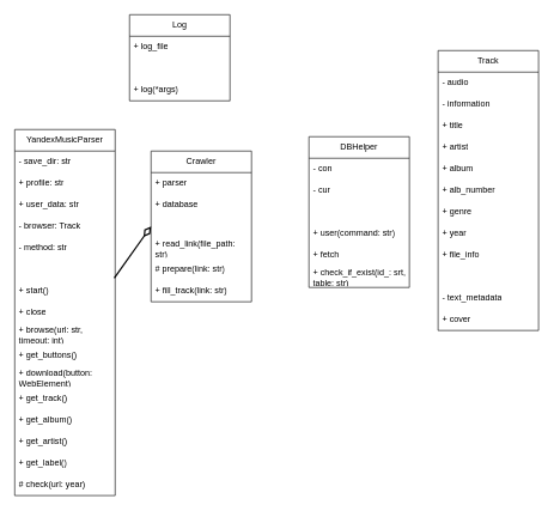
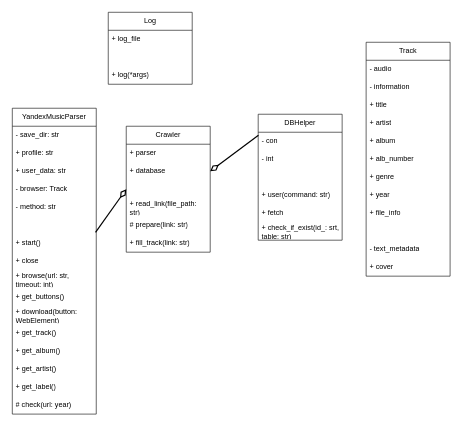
  <mxCell id="0" />
  <mxCell id="1" parent="0" />
  <mxCell id="2" value="YandexMusicParser" style="swimlane;fontStyle=0;childLayout=stackLayout;horizontal=1;startSize=30;horizontalStack=0;resizeParent=1;resizeParentMax=0;resizeLast=0;collapsible=1;marginBottom=0;whiteSpace=wrap;html=1;" parent="1" vertex="1"><mxGeometry x="20" y="180" width="140" height="510" as="geometry" /></mxCell>
  <mxCell id="3" value="- save_dir: str" style="text;strokeColor=none;fillColor=none;align=left;verticalAlign=middle;spacingLeft=4;spacingRight=4;overflow=hidden;points=[[0,0.5],[1,0.5]];portConstraint=eastwest;rotatable=0;whiteSpace=wrap;html=1;" parent="2" vertex="1"><mxGeometry y="30" width="140" height="30" as="geometry" /></mxCell>
  <mxCell id="4" value="+ profile: str" style="text;strokeColor=none;fillColor=none;align=left;verticalAlign=middle;spacingLeft=4;spacingRight=4;overflow=hidden;points=[[0,0.5],[1,0.5]];portConstraint=eastwest;rotatable=0;whiteSpace=wrap;html=1;" parent="2" vertex="1"><mxGeometry y="60" width="140" height="30" as="geometry" /></mxCell>
  <mxCell id="5" value="+ user_data: str" style="text;strokeColor=none;fillColor=none;align=left;verticalAlign=middle;spacingLeft=4;spacingRight=4;overflow=hidden;points=[[0,0.5],[1,0.5]];portConstraint=eastwest;rotatable=0;whiteSpace=wrap;html=1;" parent="2" vertex="1"><mxGeometry y="90" width="140" height="30" as="geometry" /></mxCell>
  <mxCell id="6" value="- browser: Track" style="text;strokeColor=none;fillColor=none;align=left;verticalAlign=middle;spacingLeft=4;spacingRight=4;overflow=hidden;points=[[0,0.5],[1,0.5]];portConstraint=eastwest;rotatable=0;whiteSpace=wrap;html=1;perimeterSpacing=3;glass=0;" parent="2" vertex="1"><mxGeometry y="120" width="140" height="30" as="geometry" /></mxCell>
  <mxCell id="7" value="- method: str" style="text;strokeColor=none;fillColor=none;align=left;verticalAlign=middle;spacingLeft=4;spacingRight=4;overflow=hidden;points=[[0,0.5],[1,0.5]];portConstraint=eastwest;rotatable=0;whiteSpace=wrap;html=1;perimeterSpacing=3;glass=0;" parent="2" vertex="1"><mxGeometry y="150" width="140" height="30" as="geometry" /></mxCell>
  <mxCell id="8" style="text;strokeColor=none;fillColor=none;align=left;verticalAlign=middle;spacingLeft=4;spacingRight=4;overflow=hidden;points=[[0,0.5],[1,0.5]];portConstraint=eastwest;rotatable=0;whiteSpace=wrap;html=1;perimeterSpacing=3;glass=0;" parent="2" vertex="1"><mxGeometry y="180" width="140" height="30" as="geometry" /></mxCell>
  <mxCell id="9" value="+ start()" style="text;strokeColor=none;fillColor=none;align=left;verticalAlign=middle;spacingLeft=4;spacingRight=4;overflow=hidden;points=[[0,0.5],[1,0.5]];portConstraint=eastwest;rotatable=0;whiteSpace=wrap;html=1;perimeterSpacing=3;glass=0;" parent="2" vertex="1"><mxGeometry y="210" width="140" height="30" as="geometry" /></mxCell>
  <mxCell id="10" value="+ close" style="text;strokeColor=none;fillColor=none;align=left;verticalAlign=middle;spacingLeft=4;spacingRight=4;overflow=hidden;points=[[0,0.5],[1,0.5]];portConstraint=eastwest;rotatable=0;whiteSpace=wrap;html=1;perimeterSpacing=3;glass=0;" parent="2" vertex="1"><mxGeometry y="240" width="140" height="30" as="geometry" /></mxCell>
  <mxCell id="11" value="+ browse(url: str, timeout: int)" style="text;strokeColor=none;fillColor=none;align=left;verticalAlign=middle;spacingLeft=4;spacingRight=4;overflow=hidden;points=[[0,0.5],[1,0.5]];portConstraint=eastwest;rotatable=0;whiteSpace=wrap;html=1;perimeterSpacing=3;glass=0;" parent="2" vertex="1"><mxGeometry y="270" width="140" height="30" as="geometry" /></mxCell>
  <mxCell id="12" value="+ get_buttons()" style="text;strokeColor=none;fillColor=none;align=left;verticalAlign=middle;spacingLeft=4;spacingRight=4;overflow=hidden;points=[[0,0.5],[1,0.5]];portConstraint=eastwest;rotatable=0;whiteSpace=wrap;html=1;perimeterSpacing=3;glass=0;" parent="2" vertex="1"><mxGeometry y="300" width="140" height="30" as="geometry" /></mxCell>
  <mxCell id="13" value="+ download(button: WebElement)" style="text;strokeColor=none;fillColor=none;align=left;verticalAlign=middle;spacingLeft=4;spacingRight=4;overflow=hidden;points=[[0,0.5],[1,0.5]];portConstraint=eastwest;rotatable=0;whiteSpace=wrap;html=1;perimeterSpacing=3;glass=0;" parent="2" vertex="1"><mxGeometry y="330" width="140" height="30" as="geometry" /></mxCell>
  <mxCell id="14" value="+ get_track()" style="text;strokeColor=none;fillColor=none;align=left;verticalAlign=middle;spacingLeft=4;spacingRight=4;overflow=hidden;points=[[0,0.5],[1,0.5]];portConstraint=eastwest;rotatable=0;whiteSpace=wrap;html=1;perimeterSpacing=3;glass=0;" parent="2" vertex="1"><mxGeometry y="360" width="140" height="30" as="geometry" /></mxCell>
  <mxCell id="15" value="+ get_album()" style="text;strokeColor=none;fillColor=none;align=left;verticalAlign=middle;spacingLeft=4;spacingRight=4;overflow=hidden;points=[[0,0.5],[1,0.5]];portConstraint=eastwest;rotatable=0;whiteSpace=wrap;html=1;perimeterSpacing=3;glass=0;" parent="2" vertex="1"><mxGeometry y="390" width="140" height="30" as="geometry" /></mxCell>
  <mxCell id="16" value="+ get_artist()" style="text;strokeColor=none;fillColor=none;align=left;verticalAlign=middle;spacingLeft=4;spacingRight=4;overflow=hidden;points=[[0,0.5],[1,0.5]];portConstraint=eastwest;rotatable=0;whiteSpace=wrap;html=1;perimeterSpacing=3;glass=0;" parent="2" vertex="1"><mxGeometry y="420" width="140" height="30" as="geometry" /></mxCell>
  <mxCell id="17" value="+ get_label()" style="text;strokeColor=none;fillColor=none;align=left;verticalAlign=middle;spacingLeft=4;spacingRight=4;overflow=hidden;points=[[0,0.5],[1,0.5]];portConstraint=eastwest;rotatable=0;whiteSpace=wrap;html=1;perimeterSpacing=3;glass=0;" parent="2" vertex="1"><mxGeometry y="450" width="140" height="30" as="geometry" /></mxCell>
  <mxCell id="18" value="# check(url: year)" style="text;strokeColor=none;fillColor=none;align=left;verticalAlign=middle;spacingLeft=4;spacingRight=4;overflow=hidden;points=[[0,0.5],[1,0.5]];portConstraint=eastwest;rotatable=0;whiteSpace=wrap;html=1;perimeterSpacing=3;glass=0;" parent="2" vertex="1"><mxGeometry y="480" width="140" height="30" as="geometry" /></mxCell>
  <mxCell id="19" value="Track" style="swimlane;fontStyle=0;childLayout=stackLayout;horizontal=1;startSize=30;horizontalStack=0;resizeParent=1;resizeParentMax=0;resizeLast=0;collapsible=1;marginBottom=0;whiteSpace=wrap;html=1;" parent="1" vertex="1"><mxGeometry x="610" y="70" width="140" height="390" as="geometry" /></mxCell>
  <mxCell id="20" value="- audio" style="text;strokeColor=none;fillColor=none;align=left;verticalAlign=middle;spacingLeft=4;spacingRight=4;overflow=hidden;points=[[0,0.5],[1,0.5]];portConstraint=eastwest;rotatable=0;whiteSpace=wrap;html=1;" parent="19" vertex="1"><mxGeometry y="30" width="140" height="30" as="geometry" /></mxCell>
  <mxCell id="21" value="- information" style="text;strokeColor=none;fillColor=none;align=left;verticalAlign=middle;spacingLeft=4;spacingRight=4;overflow=hidden;points=[[0,0.5],[1,0.5]];portConstraint=eastwest;rotatable=0;whiteSpace=wrap;html=1;" parent="19" vertex="1"><mxGeometry y="60" width="140" height="30" as="geometry" /></mxCell>
  <mxCell id="22" value="+ title" style="text;strokeColor=none;fillColor=none;align=left;verticalAlign=middle;spacingLeft=4;spacingRight=4;overflow=hidden;points=[[0,0.5],[1,0.5]];portConstraint=eastwest;rotatable=0;whiteSpace=wrap;html=1;" parent="19" vertex="1"><mxGeometry y="90" width="140" height="30" as="geometry" /></mxCell>
  <mxCell id="23" value="+ artist" style="text;strokeColor=none;fillColor=none;align=left;verticalAlign=middle;spacingLeft=4;spacingRight=4;overflow=hidden;points=[[0,0.5],[1,0.5]];portConstraint=eastwest;rotatable=0;whiteSpace=wrap;html=1;" parent="19" vertex="1"><mxGeometry y="120" width="140" height="30" as="geometry" /></mxCell>
  <mxCell id="24" value="+ album" style="text;strokeColor=none;fillColor=none;align=left;verticalAlign=middle;spacingLeft=4;spacingRight=4;overflow=hidden;points=[[0,0.5],[1,0.5]];portConstraint=eastwest;rotatable=0;whiteSpace=wrap;html=1;" parent="19" vertex="1"><mxGeometry y="150" width="140" height="30" as="geometry" /></mxCell>
  <mxCell id="25" value="+ alb_number" style="text;strokeColor=none;fillColor=none;align=left;verticalAlign=middle;spacingLeft=4;spacingRight=4;overflow=hidden;points=[[0,0.5],[1,0.5]];portConstraint=eastwest;rotatable=0;whiteSpace=wrap;html=1;" parent="19" vertex="1"><mxGeometry y="180" width="140" height="30" as="geometry" /></mxCell>
  <mxCell id="26" value="+ genre" style="text;strokeColor=none;fillColor=none;align=left;verticalAlign=middle;spacingLeft=4;spacingRight=4;overflow=hidden;points=[[0,0.5],[1,0.5]];portConstraint=eastwest;rotatable=0;whiteSpace=wrap;html=1;" parent="19" vertex="1"><mxGeometry y="210" width="140" height="30" as="geometry" /></mxCell>
  <mxCell id="27" value="+ year" style="text;strokeColor=none;fillColor=none;align=left;verticalAlign=middle;spacingLeft=4;spacingRight=4;overflow=hidden;points=[[0,0.5],[1,0.5]];portConstraint=eastwest;rotatable=0;whiteSpace=wrap;html=1;" parent="19" vertex="1"><mxGeometry y="240" width="140" height="30" as="geometry" /></mxCell>
  <mxCell id="28" value="+ file_info" style="text;strokeColor=none;fillColor=none;align=left;verticalAlign=middle;spacingLeft=4;spacingRight=4;overflow=hidden;points=[[0,0.5],[1,0.5]];portConstraint=eastwest;rotatable=0;whiteSpace=wrap;html=1;" parent="19" vertex="1"><mxGeometry y="270" width="140" height="30" as="geometry" /></mxCell>
  <mxCell id="29" style="text;strokeColor=none;fillColor=none;align=left;verticalAlign=middle;spacingLeft=4;spacingRight=4;overflow=hidden;points=[[0,0.5],[1,0.5]];portConstraint=eastwest;rotatable=0;whiteSpace=wrap;html=1;" parent="19" vertex="1"><mxGeometry y="300" width="140" height="30" as="geometry" /></mxCell>
  <mxCell id="30" value="- text_metadata" style="text;strokeColor=none;fillColor=none;align=left;verticalAlign=middle;spacingLeft=4;spacingRight=4;overflow=hidden;points=[[0,0.5],[1,0.5]];portConstraint=eastwest;rotatable=0;whiteSpace=wrap;html=1;" parent="19" vertex="1"><mxGeometry y="330" width="140" height="30" as="geometry" /></mxCell>
  <mxCell id="31" value="+ cover" style="text;strokeColor=none;fillColor=none;align=left;verticalAlign=middle;spacingLeft=4;spacingRight=4;overflow=hidden;points=[[0,0.5],[1,0.5]];portConstraint=eastwest;rotatable=0;whiteSpace=wrap;html=1;" parent="19" vertex="1"><mxGeometry y="360" width="140" height="30" as="geometry" /></mxCell>
  <mxCell id="32" value="Crawler" style="swimlane;fontStyle=0;childLayout=stackLayout;horizontal=1;startSize=30;horizontalStack=0;resizeParent=1;resizeParentMax=0;resizeLast=0;collapsible=1;marginBottom=0;whiteSpace=wrap;html=1;" parent="1" vertex="1"><mxGeometry x="210" y="210" width="140" height="210" as="geometry"><mxRectangle x="210" y="90" width="100" height="30" as="alternateBounds" /></mxGeometry></mxCell>
  <mxCell id="33" value="+ parser" style="text;strokeColor=none;fillColor=none;align=left;verticalAlign=middle;spacingLeft=4;spacingRight=4;overflow=hidden;points=[[0,0.5],[1,0.5]];portConstraint=eastwest;rotatable=0;whiteSpace=wrap;html=1;" parent="32" vertex="1"><mxGeometry y="30" width="140" height="30" as="geometry" /></mxCell>
  <mxCell id="34" value="+ database" style="text;strokeColor=none;fillColor=none;align=left;verticalAlign=middle;spacingLeft=4;spacingRight=4;overflow=hidden;points=[[0,0.5],[1,0.5]];portConstraint=eastwest;rotatable=0;whiteSpace=wrap;html=1;" parent="32" vertex="1"><mxGeometry y="60" width="140" height="30" as="geometry" /></mxCell>
  <mxCell id="35" style="text;strokeColor=none;fillColor=none;align=left;verticalAlign=middle;spacingLeft=4;spacingRight=4;overflow=hidden;points=[[0,0.5],[1,0.5]];portConstraint=eastwest;rotatable=0;whiteSpace=wrap;html=1;" parent="32" vertex="1"><mxGeometry y="90" width="140" height="30" as="geometry" /></mxCell>
  <mxCell id="36" value="+ read_link(file_path: str)" style="text;strokeColor=none;fillColor=none;align=left;verticalAlign=middle;spacingLeft=4;spacingRight=4;overflow=hidden;points=[[0,0.5],[1,0.5]];portConstraint=eastwest;rotatable=0;whiteSpace=wrap;html=1;" parent="32" vertex="1"><mxGeometry y="120" width="140" height="30" as="geometry" /></mxCell>
  <mxCell id="37" value="# prepare(link: str)" style="text;strokeColor=none;fillColor=none;align=left;verticalAlign=middle;spacingLeft=4;spacingRight=4;overflow=hidden;points=[[0,0.5],[1,0.5]];portConstraint=eastwest;rotatable=0;whiteSpace=wrap;html=1;" parent="32" vertex="1"><mxGeometry y="150" width="140" height="30" as="geometry" /></mxCell>
  <mxCell id="38" value="+ fill_track(link: str)" style="text;strokeColor=none;fillColor=none;align=left;verticalAlign=middle;spacingLeft=4;spacingRight=4;overflow=hidden;points=[[0,0.5],[1,0.5]];portConstraint=eastwest;rotatable=0;whiteSpace=wrap;html=1;" parent="32" vertex="1"><mxGeometry y="180" width="140" height="30" as="geometry" /></mxCell>
  <mxCell id="39" value="" style="endArrow=diamondThin;startArrow=none;html=1;rounded=0;exitX=0.971;exitY=0.828;exitDx=0;exitDy=0;endFill=0;startFill=0;exitPerimeter=0;strokeWidth=2;strokeColor=default;endSize=12;entryX=0;entryY=0.5;entryDx=0;entryDy=0;" parent="1" source="8" target="35" edge="1"><mxGeometry width="50" height="50" relative="1" as="geometry"><mxPoint x="632" y="313" as="sourcePoint" /><mxPoint x="204" y="182" as="targetPoint" /></mxGeometry></mxCell>
  <mxCell id="40" value="Log" style="swimlane;fontStyle=0;childLayout=stackLayout;horizontal=1;startSize=30;horizontalStack=0;resizeParent=1;resizeParentMax=0;resizeLast=0;collapsible=1;marginBottom=0;whiteSpace=wrap;html=1;" vertex="1" parent="1"><mxGeometry x="180" y="20" width="140" height="120" as="geometry" /></mxCell>
  <mxCell id="41" value="+ log_file" style="text;strokeColor=none;fillColor=none;align=left;verticalAlign=middle;spacingLeft=4;spacingRight=4;overflow=hidden;points=[[0,0.5],[1,0.5]];portConstraint=eastwest;rotatable=0;whiteSpace=wrap;html=1;" vertex="1" parent="40"><mxGeometry y="30" width="140" height="30" as="geometry" /></mxCell>
  <mxCell id="42" style="text;strokeColor=none;fillColor=none;align=left;verticalAlign=middle;spacingLeft=4;spacingRight=4;overflow=hidden;points=[[0,0.5],[1,0.5]];portConstraint=eastwest;rotatable=0;whiteSpace=wrap;html=1;" vertex="1" parent="40"><mxGeometry y="60" width="140" height="30" as="geometry" /></mxCell>
  <mxCell id="43" value="+ log(*args)" style="text;strokeColor=none;fillColor=none;align=left;verticalAlign=middle;spacingLeft=4;spacingRight=4;overflow=hidden;points=[[0,0.5],[1,0.5]];portConstraint=eastwest;rotatable=0;whiteSpace=wrap;html=1;" vertex="1" parent="40"><mxGeometry y="90" width="140" height="30" as="geometry" /></mxCell>
  <mxCell id="44" value="DBHelper" style="swimlane;fontStyle=0;childLayout=stackLayout;horizontal=1;startSize=30;horizontalStack=0;resizeParent=1;resizeParentMax=0;resizeLast=0;collapsible=1;marginBottom=0;whiteSpace=wrap;html=1;" vertex="1" parent="1"><mxGeometry x="430" y="190" width="140" height="210" as="geometry" /></mxCell>
  <mxCell id="45" value="- con" style="text;strokeColor=none;fillColor=none;align=left;verticalAlign=middle;spacingLeft=4;spacingRight=4;overflow=hidden;points=[[0,0.5],[1,0.5]];portConstraint=eastwest;rotatable=0;whiteSpace=wrap;html=1;" vertex="1" parent="44"><mxGeometry y="30" width="140" height="30" as="geometry" /></mxCell>
- <mxCell id="46" value="- cur" style="text;strokeColor=none;fillColor=none;align=left;verticalAlign=middle;spacingLeft=4;spacingRight=4;overflow=hidden;points=[[0,0.5],[1,0.5]];portConstraint=eastwest;rotatable=0;whiteSpace=wrap;html=1;" vertex="1" parent="44"><mxGeometry y="60" width="140" height="30" as="geometry" /></mxCell>
+ <mxCell id="46" value="- int" style="text;strokeColor=none;fillColor=none;align=left;verticalAlign=middle;spacingLeft=4;spacingRight=4;overflow=hidden;points=[[0,0.5],[1,0.5]];portConstraint=eastwest;rotatable=0;whiteSpace=wrap;html=1;" vertex="1" parent="44"><mxGeometry y="60" width="140" height="30" as="geometry" /></mxCell>
  <mxCell id="47" style="text;strokeColor=none;fillColor=none;align=left;verticalAlign=middle;spacingLeft=4;spacingRight=4;overflow=hidden;points=[[0,0.5],[1,0.5]];portConstraint=eastwest;rotatable=0;whiteSpace=wrap;html=1;" vertex="1" parent="44"><mxGeometry y="90" width="140" height="30" as="geometry" /></mxCell>
  <mxCell id="48" value="+ user(command: str)" style="text;strokeColor=none;fillColor=none;align=left;verticalAlign=middle;spacingLeft=4;spacingRight=4;overflow=hidden;points=[[0,0.5],[1,0.5]];portConstraint=eastwest;rotatable=0;whiteSpace=wrap;html=1;" vertex="1" parent="44"><mxGeometry y="120" width="140" height="30" as="geometry" /></mxCell>
  <mxCell id="49" value="+ fetch" style="text;strokeColor=none;fillColor=none;align=left;verticalAlign=middle;spacingLeft=4;spacingRight=4;overflow=hidden;points=[[0,0.5],[1,0.5]];portConstraint=eastwest;rotatable=0;whiteSpace=wrap;html=1;" vertex="1" parent="44"><mxGeometry y="150" width="140" height="30" as="geometry" /></mxCell>
  <mxCell id="50" value="+ check_if_exist(id_: srt, table: str)" style="text;strokeColor=none;fillColor=none;align=left;verticalAlign=middle;spacingLeft=4;spacingRight=4;overflow=hidden;points=[[0,0.5],[1,0.5]];portConstraint=eastwest;rotatable=0;whiteSpace=wrap;html=1;" vertex="1" parent="44"><mxGeometry y="180" width="140" height="30" as="geometry" /></mxCell>
+ <mxCell id="51" value="" style="endArrow=diamondThin;startArrow=none;html=1;rounded=0;exitX=0.003;exitY=0.167;exitDx=0;exitDy=0;endFill=0;startFill=0;exitPerimeter=0;strokeWidth=2;strokeColor=default;endSize=12;entryX=1;entryY=0.5;entryDx=0;entryDy=0;" edge="1" parent="1" source="44" target="34"><mxGeometry width="50" height="50" relative="1" as="geometry"><mxPoint x="169" y="397" as="sourcePoint" /><mxPoint x="220" y="325" as="targetPoint" /></mxGeometry></mxCell>
